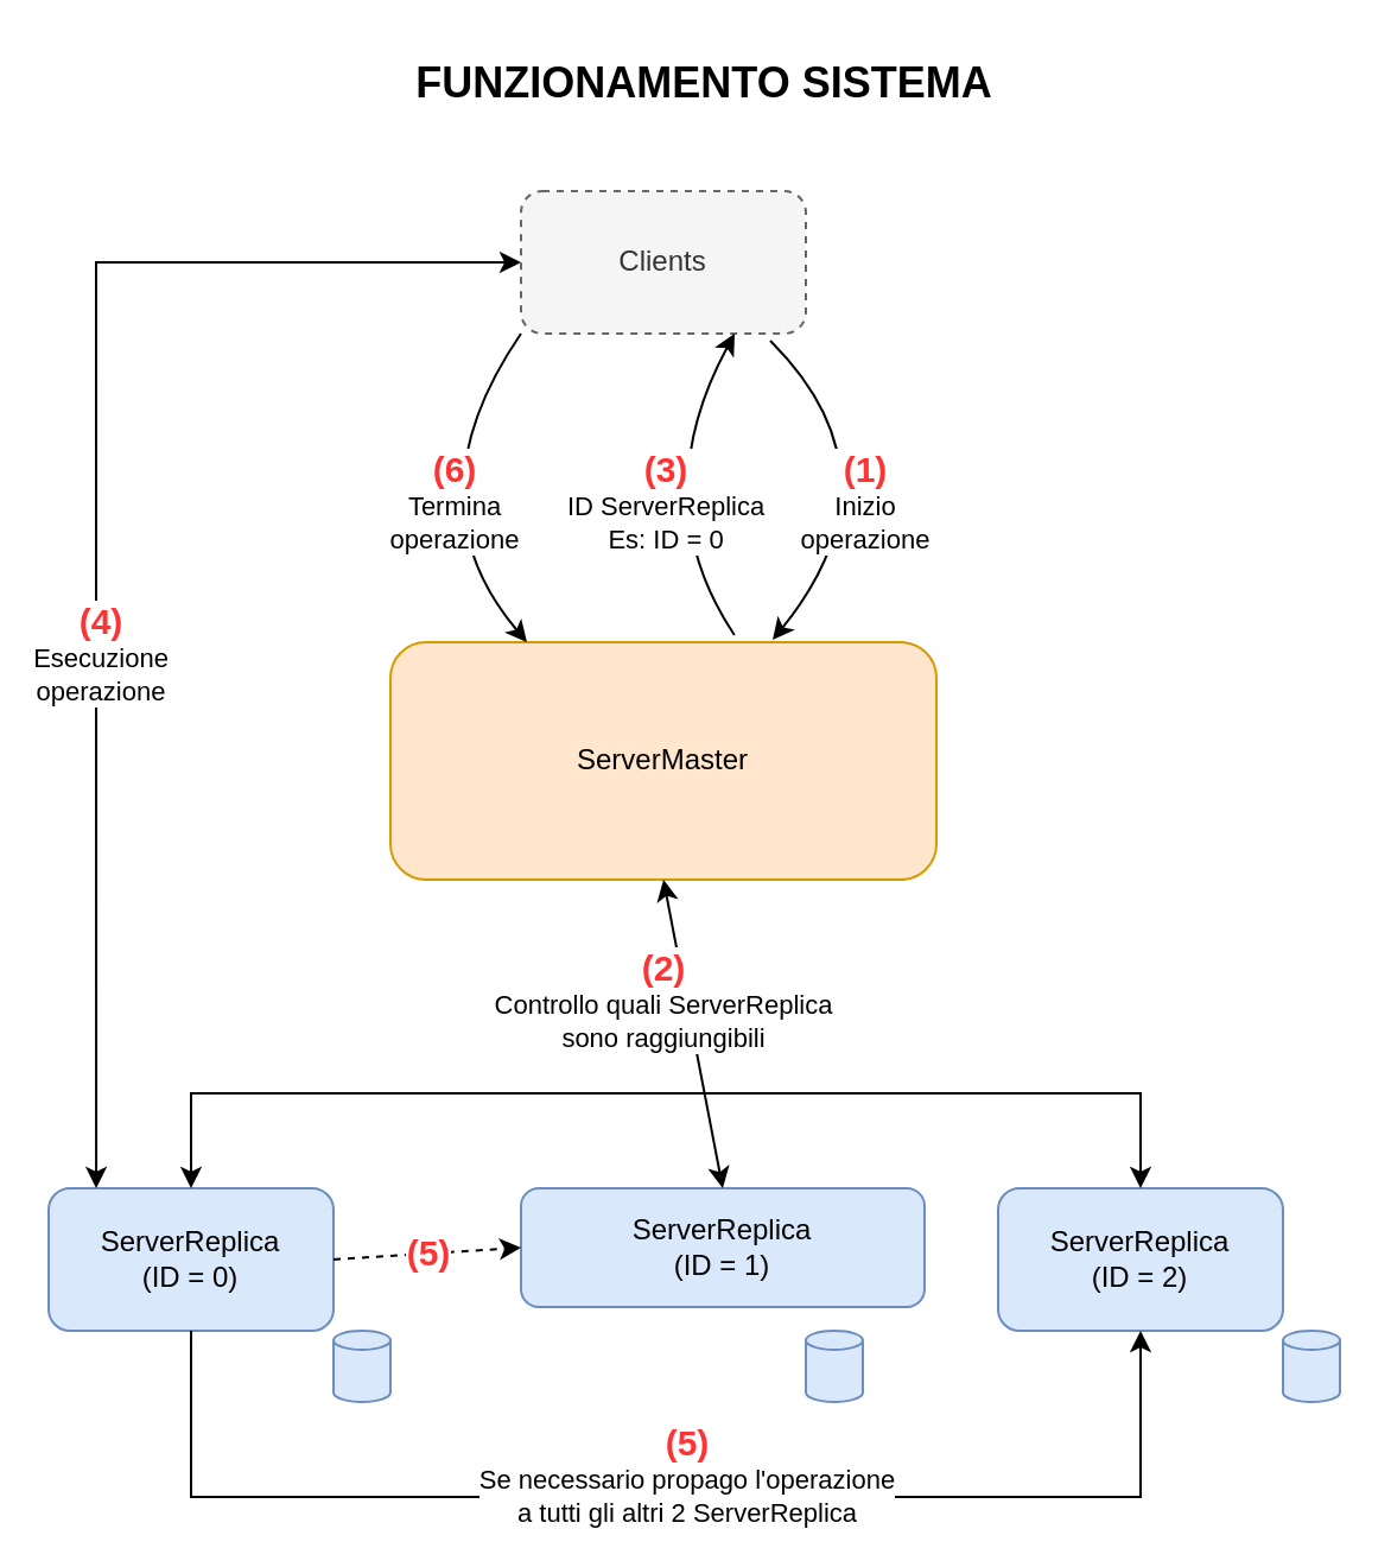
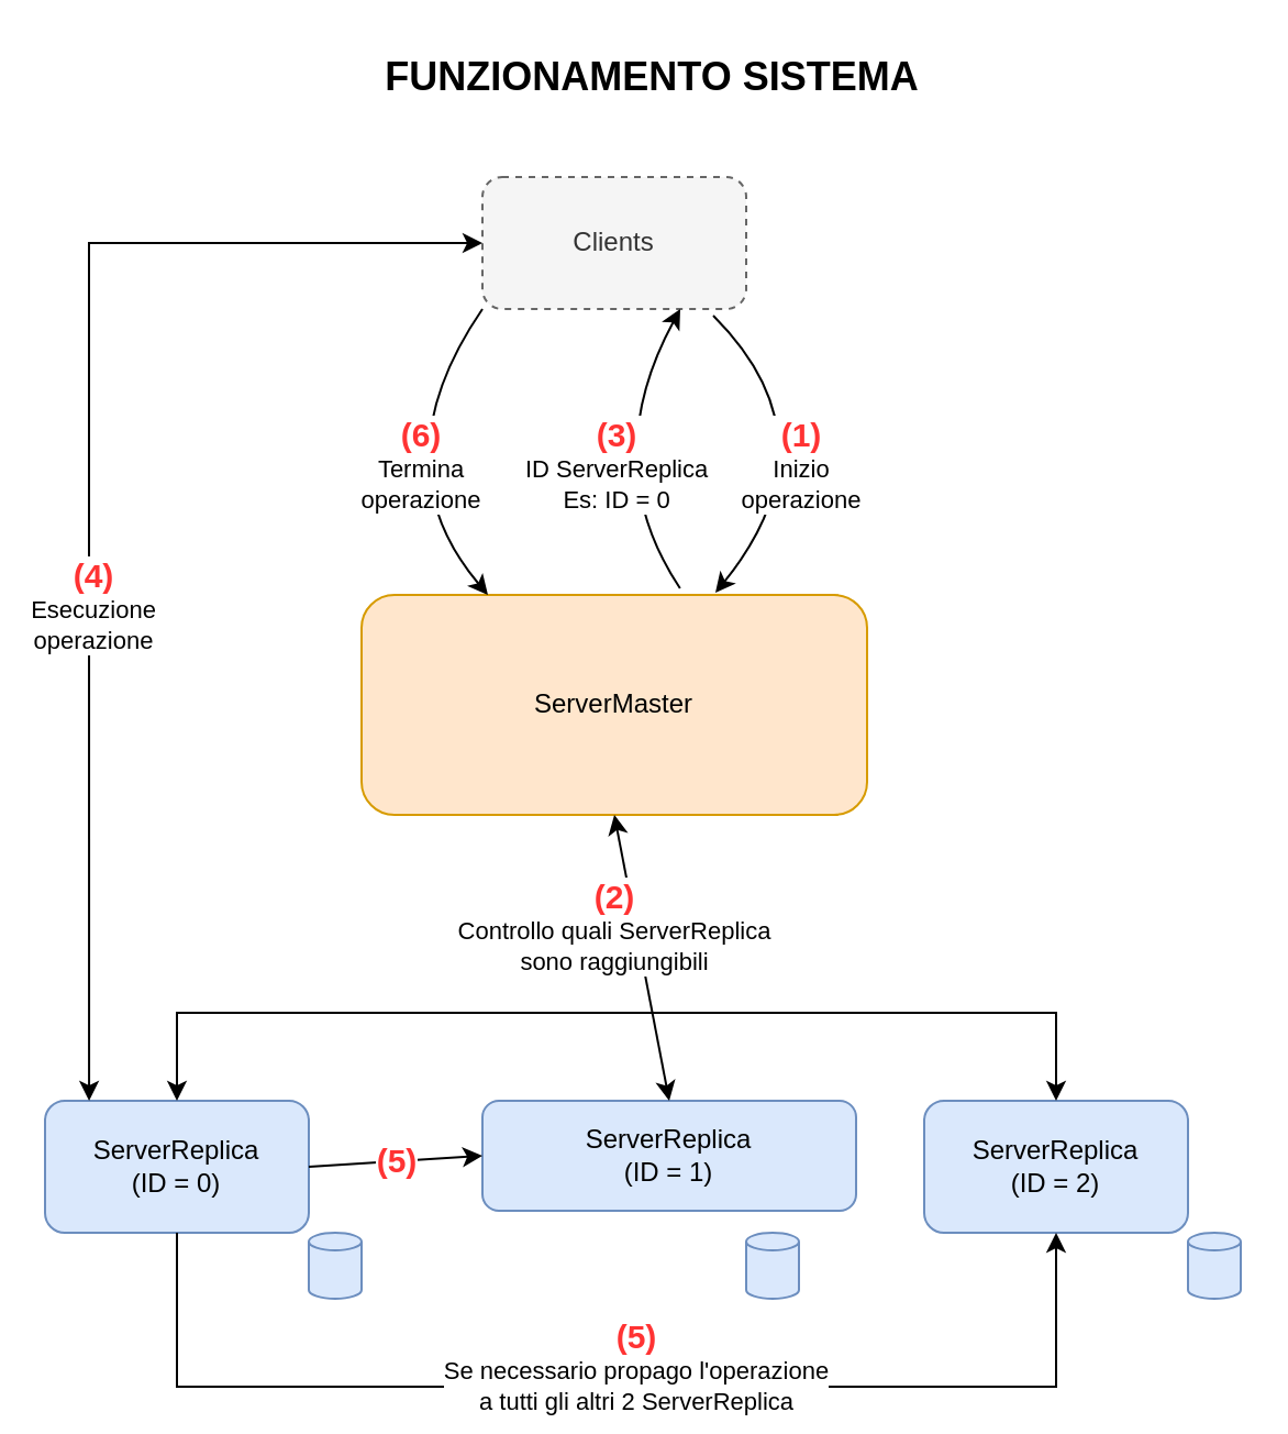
  <mxCell id="0" />
  <mxCell id="1" parent="0" />
  <mxCell id="2" value="Clients" style="rounded=1;whiteSpace=wrap;html=1;fillColor=#f5f5f5;fontColor=#333333;strokeColor=#666666;dashed=1;" parent="1" vertex="1"><mxGeometry x="219" y="80" width="120" height="60" as="geometry" /></mxCell>
  <mxCell id="3" value="ServerMaster" style="rounded=1;whiteSpace=wrap;html=1;fillColor=#ffe6cc;strokeColor=#d79b00;" parent="1" vertex="1"><mxGeometry x="164" y="270" width="230" height="100" as="geometry" /></mxCell>
  <mxCell id="4" value="ServerReplica&lt;br&gt;(ID = 0)" style="rounded=1;whiteSpace=wrap;html=1;fillColor=#dae8fc;strokeColor=#6c8ebf;" parent="1" vertex="1"><mxGeometry x="20" y="500" width="120" height="60" as="geometry" /></mxCell>
  <mxCell id="5" value="ServerReplica&lt;br&gt;(ID = 1)" style="rounded=1;whiteSpace=wrap;html=1;fillColor=#dae8fc;strokeColor=#6c8ebf;" parent="1" vertex="1"><mxGeometry x="219" y="500" width="170" height="50" as="geometry" /></mxCell>
  <mxCell id="6" value="ServerReplica&lt;br&gt;(ID = 2)" style="rounded=1;whiteSpace=wrap;html=1;fillColor=#dae8fc;strokeColor=#6c8ebf;" parent="1" vertex="1"><mxGeometry x="420" y="500" width="120" height="60" as="geometry" /></mxCell>
- <mxCell id="7" value="&lt;b style=&quot;border-color: var(--border-color);&quot;&gt;&lt;font style=&quot;border-color: var(--border-color); font-size: 15px;&quot; color=&quot;#ff3333&quot;&gt;(5)&lt;/font&gt;&lt;/b&gt;" style="endArrow=classic;html=1;rounded=0;exitX=1;exitY=0.5;exitDx=0;exitDy=0;entryX=0;entryY=0.5;entryDx=0;entryDy=0;endFill=1;dashed=1;" parent="1" source="4" target="5" edge="1"><mxGeometry width="50" height="50" relative="1" as="geometry"><mxPoint x="360" y="500" as="sourcePoint" /><mxPoint x="410" y="450" as="targetPoint" /></mxGeometry></mxCell>
+ <mxCell id="7" value="&lt;b style=&quot;border-color: var(--border-color);&quot;&gt;&lt;font style=&quot;border-color: var(--border-color); font-size: 15px;&quot; color=&quot;#ff3333&quot;&gt;(5)&lt;/font&gt;&lt;/b&gt;" style="endArrow=classic;html=1;rounded=0;exitX=1;exitY=0.5;exitDx=0;exitDy=0;entryX=0;entryY=0.5;entryDx=0;entryDy=0;endFill=1;" parent="1" source="4" target="5" edge="1"><mxGeometry width="50" height="50" relative="1" as="geometry"><mxPoint x="360" y="500" as="sourcePoint" /><mxPoint x="410" y="450" as="targetPoint" /></mxGeometry></mxCell>
  <mxCell id="8" value="" style="endArrow=classic;html=1;rounded=0;exitX=0.5;exitY=1;exitDx=0;exitDy=0;entryX=0.5;entryY=1;entryDx=0;entryDy=0;endFill=1;" parent="1" source="4" target="6" edge="1"><mxGeometry width="50" height="50" relative="1" as="geometry"><mxPoint x="145" y="540" as="sourcePoint" /><mxPoint x="229" y="540" as="targetPoint" /><Array as="points"><mxPoint x="80" y="630" /><mxPoint x="280" y="630" /><mxPoint x="480" y="630" /></Array></mxGeometry></mxCell>
  <mxCell id="9" value="" style="shape=cylinder3;whiteSpace=wrap;html=1;boundedLbl=1;backgroundOutline=1;size=4;fillColor=#dae8fc;strokeColor=#6c8ebf;" parent="1" vertex="1"><mxGeometry x="140" y="560" width="24" height="30" as="geometry" /></mxCell>
  <mxCell id="10" value="" style="shape=cylinder3;whiteSpace=wrap;html=1;boundedLbl=1;backgroundOutline=1;size=4;fillColor=#dae8fc;strokeColor=#6c8ebf;" parent="1" vertex="1"><mxGeometry x="339" y="560" width="24" height="30" as="geometry" /></mxCell>
  <mxCell id="11" value="" style="shape=cylinder3;whiteSpace=wrap;html=1;boundedLbl=1;backgroundOutline=1;size=4;fillColor=#dae8fc;strokeColor=#6c8ebf;" parent="1" vertex="1"><mxGeometry x="540" y="560" width="24" height="30" as="geometry" /></mxCell>
  <mxCell id="12" value="&lt;b&gt;&lt;font style=&quot;font-size: 18px;&quot;&gt;FUNZIONAMENTO SISTEMA&lt;/font&gt;&lt;/b&gt;" style="text;html=1;strokeColor=none;fillColor=none;align=center;verticalAlign=middle;whiteSpace=wrap;rounded=0;" parent="1" vertex="1"><mxGeometry x="138" y="20" width="317" height="30" as="geometry" /></mxCell>
  <mxCell id="13" value="" style="endArrow=classic;html=1;rounded=0;curved=1;exitX=0.875;exitY=1.05;exitDx=0;exitDy=0;exitPerimeter=0;entryX=0.7;entryY=-0.01;entryDx=0;entryDy=0;entryPerimeter=0;" edge="1" parent="1" source="2" target="3"><mxGeometry width="50" height="50" relative="1" as="geometry"><mxPoint x="324" y="170" as="sourcePoint" /><mxPoint x="394" y="290" as="targetPoint" /><Array as="points"><mxPoint x="381" y="200" /></Array></mxGeometry></mxCell>
  <mxCell id="14" value="&lt;b&gt;&lt;font style=&quot;font-size: 15px;&quot; color=&quot;#ff3333&quot;&gt;(1)&lt;/font&gt;&lt;/b&gt;&lt;br&gt;Inizio &lt;br&gt;operazione" style="edgeLabel;html=1;align=center;verticalAlign=middle;resizable=0;points=[];" vertex="1" connectable="0" parent="13"><mxGeometry x="0.155" y="-18" relative="1" as="geometry"><mxPoint x="7" y="8" as="offset" /></mxGeometry></mxCell>
  <mxCell id="15" value="" style="endArrow=classic;html=1;rounded=0;curved=1;exitX=0.63;exitY=-0.03;exitDx=0;exitDy=0;exitPerimeter=0;entryX=0.75;entryY=1;entryDx=0;entryDy=0;" edge="1" parent="1" source="3" target="2"><mxGeometry width="50" height="50" relative="1" as="geometry"><mxPoint x="334" y="153" as="sourcePoint" /><mxPoint x="335" y="279" as="targetPoint" /><Array as="points"><mxPoint x="271" y="210" /></Array></mxGeometry></mxCell>
  <mxCell id="16" value="&lt;b&gt;&lt;font style=&quot;font-size: 15px;&quot; color=&quot;#ff3333&quot;&gt;(3)&lt;/font&gt;&lt;/b&gt;&lt;br&gt;ID ServerReplica&lt;br&gt;Es: ID = 0" style="edgeLabel;html=1;align=center;verticalAlign=middle;resizable=0;points=[];" vertex="1" connectable="0" parent="15"><mxGeometry x="0.155" y="-18" relative="1" as="geometry"><mxPoint x="-16" y="7" as="offset" /></mxGeometry></mxCell>
  <mxCell id="17" value="" style="endArrow=classic;html=1;rounded=0;exitX=0;exitY=0.5;exitDx=0;exitDy=0;entryX=0.167;entryY=0;entryDx=0;entryDy=0;entryPerimeter=0;startArrow=classic;startFill=1;edgeStyle=orthogonalEdgeStyle;" edge="1" parent="1" source="2" target="4"><mxGeometry width="50" height="50" relative="1" as="geometry"><mxPoint x="81" y="130" as="sourcePoint" /><mxPoint x="82" y="256" as="targetPoint" /></mxGeometry></mxCell>
  <mxCell id="18" value="&lt;b&gt;&lt;font style=&quot;font-size: 15px;&quot; color=&quot;#ff3333&quot;&gt;(4)&lt;/font&gt;&lt;/b&gt;&lt;br&gt;Esecuzione&lt;br&gt;operazione" style="edgeLabel;html=1;align=center;verticalAlign=middle;resizable=0;points=[];" vertex="1" connectable="0" parent="17"><mxGeometry x="0.155" y="-18" relative="1" as="geometry"><mxPoint x="19" y="14" as="offset" /></mxGeometry></mxCell>
  <mxCell id="19" value="" style="endArrow=classic;startArrow=classic;html=1;rounded=0;exitX=0.5;exitY=0;exitDx=0;exitDy=0;entryX=0.5;entryY=0;entryDx=0;entryDy=0;edgeStyle=orthogonalEdgeStyle;" edge="1" parent="1" source="4" target="6"><mxGeometry width="50" height="50" relative="1" as="geometry"><mxPoint x="311" y="430" as="sourcePoint" /><mxPoint x="361" y="380" as="targetPoint" /><Array as="points"><mxPoint x="80" y="460" /><mxPoint x="480" y="460" /></Array></mxGeometry></mxCell>
  <mxCell id="20" value="" style="endArrow=classic;startArrow=classic;html=1;rounded=0;curved=1;exitX=0.5;exitY=1;exitDx=0;exitDy=0;entryX=0.5;entryY=0;entryDx=0;entryDy=0;" edge="1" parent="1" source="3" target="5"><mxGeometry width="50" height="50" relative="1" as="geometry"><mxPoint x="301" y="390" as="sourcePoint" /><mxPoint x="351" y="340" as="targetPoint" /></mxGeometry></mxCell>
  <mxCell id="21" value="&lt;b&gt;&lt;font style=&quot;font-size: 15px;&quot; color=&quot;#ff3333&quot;&gt;(2)&lt;/font&gt;&lt;/b&gt;&lt;br&gt;Controllo quali ServerReplica &lt;br&gt;sono raggiungibili" style="edgeLabel;html=1;align=center;verticalAlign=middle;resizable=0;points=[];" vertex="1" connectable="0" parent="1"><mxGeometry x="230.996" y="410.004" as="geometry"><mxPoint x="48" y="10" as="offset" /></mxGeometry></mxCell>
  <mxCell id="22" value="&lt;b&gt;&lt;font style=&quot;font-size: 15px;&quot; color=&quot;#ff3333&quot;&gt;(5)&lt;/font&gt;&lt;/b&gt;&lt;br&gt;Se necessario propago l'operazione&lt;br&gt;a tutti gli altri 2 ServerReplica" style="edgeLabel;html=1;align=center;verticalAlign=middle;resizable=0;points=[];" vertex="1" connectable="0" parent="1"><mxGeometry x="240.996" y="610.004" as="geometry"><mxPoint x="48" y="10" as="offset" /></mxGeometry></mxCell>
  <mxCell id="23" value="" style="endArrow=none;html=1;rounded=0;curved=1;exitX=0.25;exitY=0;exitDx=0;exitDy=0;entryX=0;entryY=1;entryDx=0;entryDy=0;startArrow=classic;startFill=1;endFill=0;" edge="1" parent="1" source="3" target="2"><mxGeometry width="50" height="50" relative="1" as="geometry"><mxPoint x="319" y="277" as="sourcePoint" /><mxPoint x="319" y="150" as="targetPoint" /><Array as="points"><mxPoint x="171" y="210" /></Array></mxGeometry></mxCell>
  <mxCell id="24" value="&lt;b&gt;&lt;font style=&quot;font-size: 15px;&quot; color=&quot;#ff3333&quot;&gt;(6)&lt;/font&gt;&lt;/b&gt;&lt;br&gt;Termina&lt;br&gt;operazione" style="edgeLabel;html=1;align=center;verticalAlign=middle;resizable=0;points=[];" vertex="1" connectable="0" parent="23"><mxGeometry x="0.155" y="-18" relative="1" as="geometry"><mxPoint x="-4" y="3" as="offset" /></mxGeometry></mxCell>
